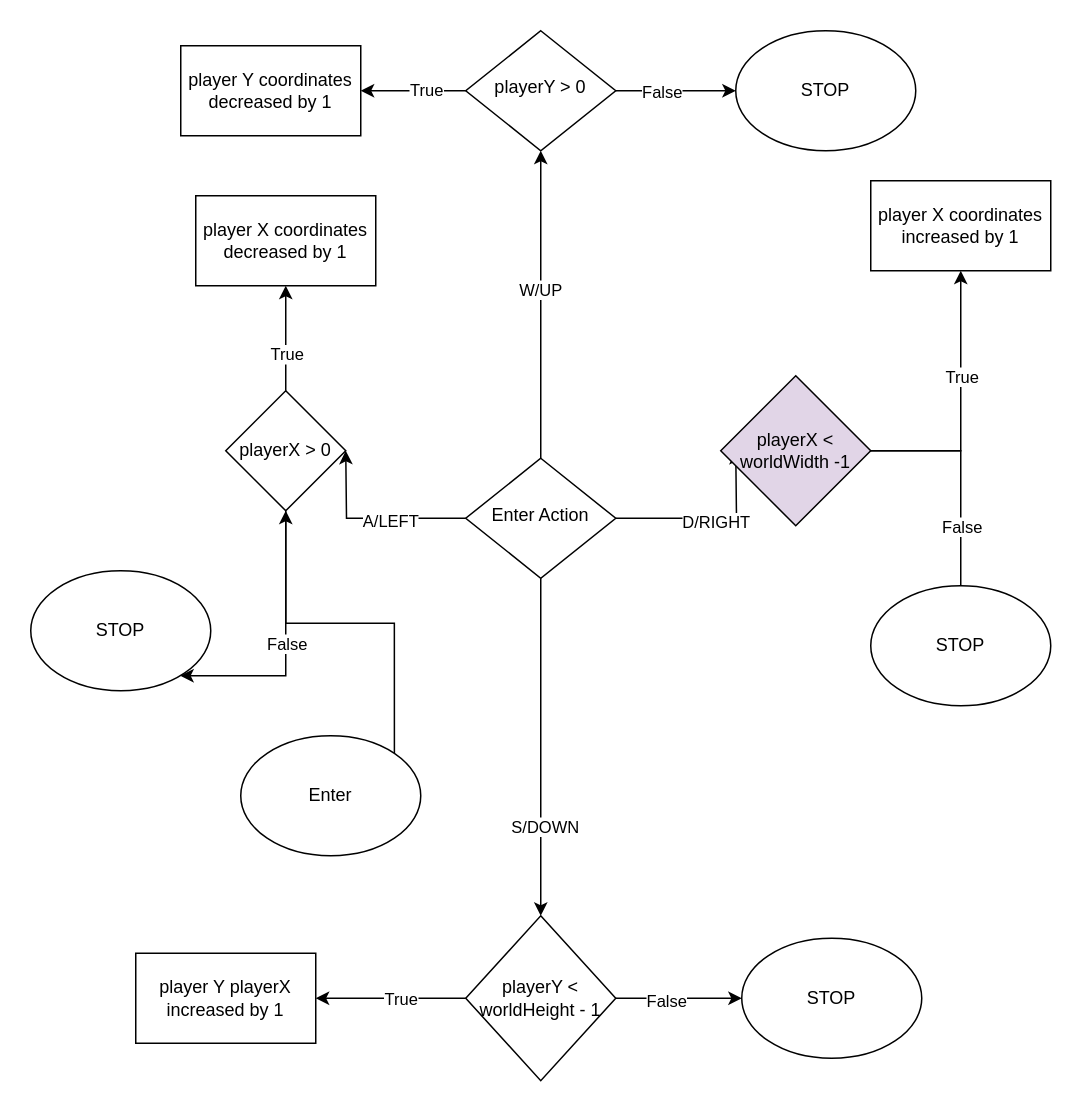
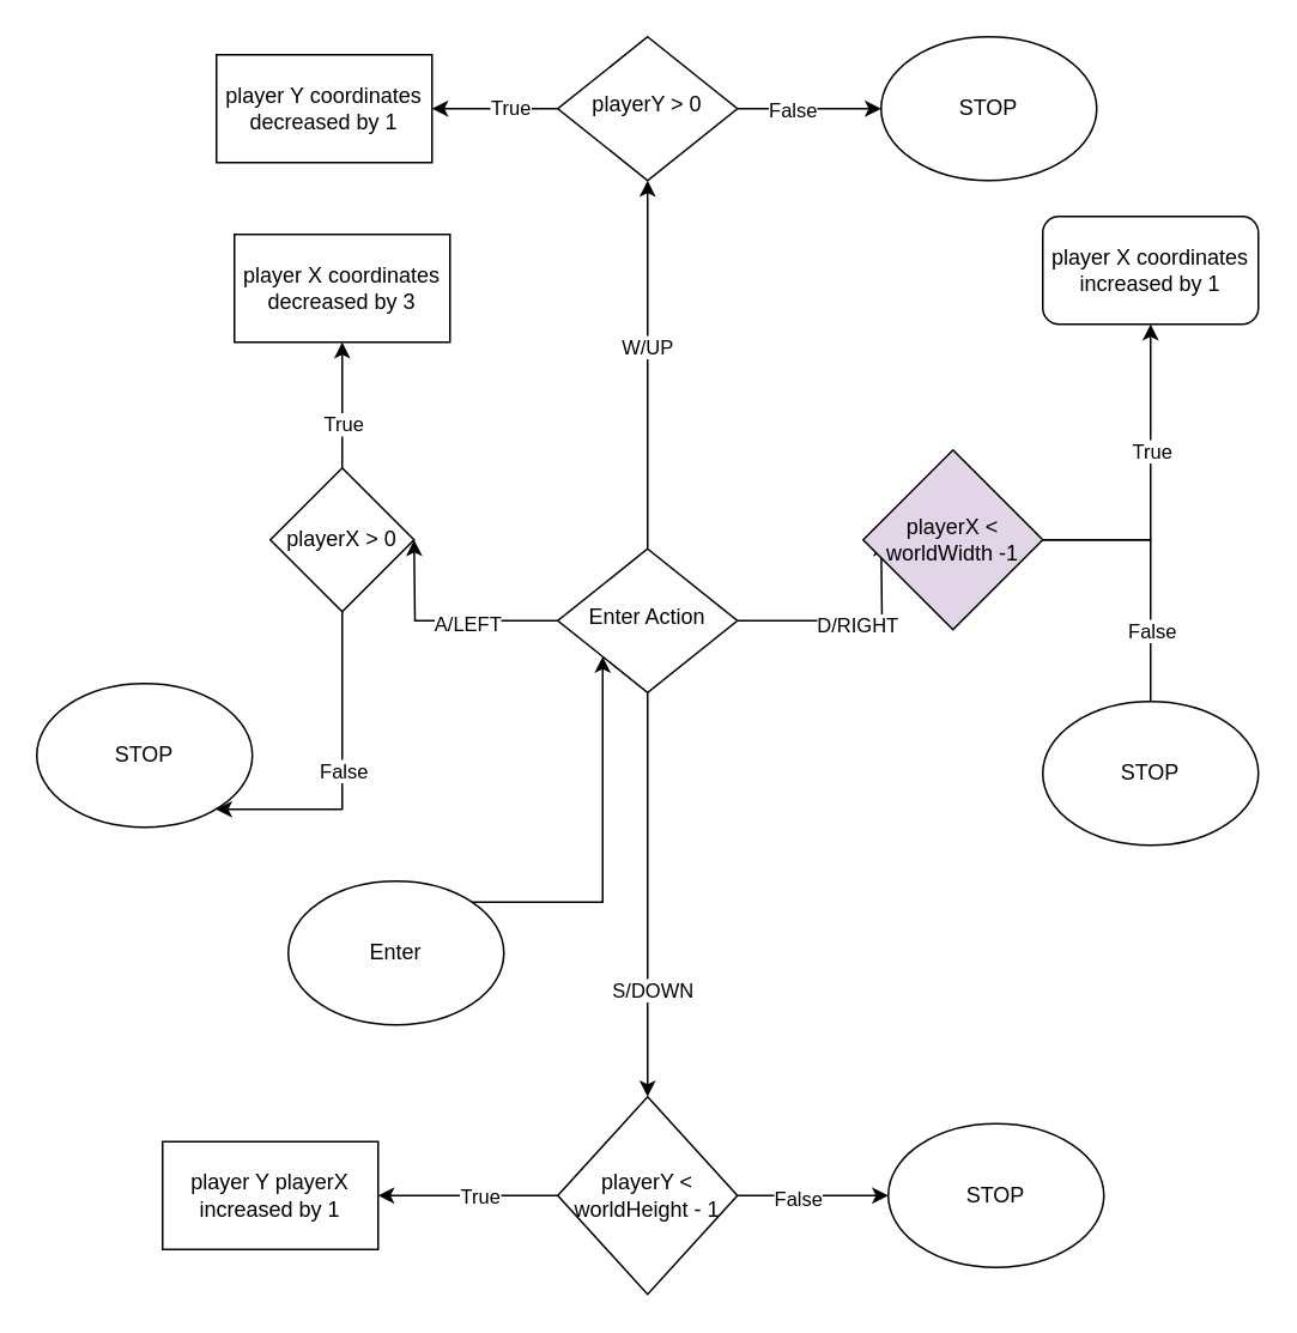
  <mxCell id="0" />
  <mxCell id="1" parent="0" />
  <mxCell id="2" style="edgeStyle=orthogonalEdgeStyle;rounded=0;orthogonalLoop=1;jettySize=auto;html=1;" parent="1" source="6" target="25" edge="1"><mxGeometry relative="1" as="geometry"><mxPoint x="230" y="60" as="targetPoint" /></mxGeometry></mxCell>
  <mxCell id="3" value="True" style="edgeLabel;html=1;align=center;verticalAlign=middle;resizable=0;points=[];" parent="2" vertex="1" connectable="0"><mxGeometry x="-0.229" y="-1" relative="1" as="geometry"><mxPoint as="offset" /></mxGeometry></mxCell>
  <mxCell id="4" style="edgeStyle=orthogonalEdgeStyle;rounded=0;orthogonalLoop=1;jettySize=auto;html=1;" parent="1" source="6" target="26" edge="1"><mxGeometry relative="1" as="geometry"><mxPoint x="500" y="60" as="targetPoint" /></mxGeometry></mxCell>
  <mxCell id="5" value="False" style="edgeLabel;html=1;align=center;verticalAlign=middle;resizable=0;points=[];" parent="4" vertex="1" connectable="0"><mxGeometry x="-0.24" relative="1" as="geometry"><mxPoint as="offset" /></mxGeometry></mxCell>
  <mxCell id="6" value="playerY &amp;gt; 0" style="rhombus;whiteSpace=wrap;html=1;shadow=0;fontFamily=Helvetica;fontSize=12;align=center;strokeWidth=1;spacing=6;spacingTop=-4;" parent="1" vertex="1"><mxGeometry x="310" y="20" width="100" height="80" as="geometry" /></mxCell>
  <mxCell id="7" style="edgeStyle=orthogonalEdgeStyle;rounded=0;orthogonalLoop=1;jettySize=auto;html=1;exitX=0;exitY=0.5;exitDx=0;exitDy=0;entryX=1;entryY=0.5;entryDx=0;entryDy=0;" parent="1" source="15" edge="1"><mxGeometry relative="1" as="geometry"><mxPoint x="230" y="300" as="targetPoint" /></mxGeometry></mxCell>
  <mxCell id="8" value="A/LEFT" style="edgeLabel;html=1;align=center;verticalAlign=middle;resizable=0;points=[];" parent="7" vertex="1" connectable="0"><mxGeometry x="-0.18" y="1" relative="1" as="geometry"><mxPoint as="offset" /></mxGeometry></mxCell>
  <mxCell id="9" style="edgeStyle=orthogonalEdgeStyle;rounded=0;orthogonalLoop=1;jettySize=auto;html=1;entryX=0.5;entryY=1;entryDx=0;entryDy=0;" parent="1" source="15" target="6" edge="1"><mxGeometry relative="1" as="geometry"><mxPoint x="360" y="130" as="targetPoint" /></mxGeometry></mxCell>
  <mxCell id="10" value="W/UP" style="edgeLabel;html=1;align=center;verticalAlign=middle;resizable=0;points=[];" parent="9" vertex="1" connectable="0"><mxGeometry x="0.1" y="1" relative="1" as="geometry"><mxPoint as="offset" /></mxGeometry></mxCell>
  <mxCell id="11" style="edgeStyle=orthogonalEdgeStyle;rounded=0;orthogonalLoop=1;jettySize=auto;html=1;" parent="1" source="15" edge="1"><mxGeometry relative="1" as="geometry"><mxPoint x="490" y="300" as="targetPoint" /></mxGeometry></mxCell>
  <mxCell id="12" value="D/RIGHT" style="edgeLabel;html=1;align=center;verticalAlign=middle;resizable=0;points=[];" parent="11" vertex="1" connectable="0"><mxGeometry x="0.055" y="-2" relative="1" as="geometry"><mxPoint as="offset" /></mxGeometry></mxCell>
  <mxCell id="13" style="edgeStyle=orthogonalEdgeStyle;rounded=0;orthogonalLoop=1;jettySize=auto;html=1;" parent="1" source="15" edge="1"><mxGeometry relative="1" as="geometry"><mxPoint x="360" y="610" as="targetPoint" /></mxGeometry></mxCell>
  <mxCell id="14" value="S/DOWN" style="edgeLabel;html=1;align=center;verticalAlign=middle;resizable=0;points=[];" parent="13" vertex="1" connectable="0"><mxGeometry x="0.475" y="2" relative="1" as="geometry"><mxPoint as="offset" /></mxGeometry></mxCell>
  <mxCell id="15" value="Enter Action" style="rhombus;whiteSpace=wrap;html=1;shadow=0;fontFamily=Helvetica;fontSize=12;align=center;strokeWidth=1;spacing=6;spacingTop=-4;" parent="1" vertex="1"><mxGeometry x="310" y="305" width="100" height="80" as="geometry" /></mxCell>
- <mxCell id="16" style="edgeStyle=orthogonalEdgeStyle;rounded=0;orthogonalLoop=1;jettySize=auto;html=1;exitX=1;exitY=0;exitDx=0;exitDy=0;" parent="1" source="17" target="22" edge="1"><mxGeometry relative="1" as="geometry" /></mxCell>
+ <mxCell id="16" style="edgeStyle=orthogonalEdgeStyle;rounded=0;orthogonalLoop=1;jettySize=auto;html=1;exitX=1;exitY=0;exitDx=0;exitDy=0;entryX=0;entryY=1;entryDx=0;entryDy=0;" parent="1" source="17" target="15" edge="1"><mxGeometry relative="1" as="geometry" /></mxCell>
  <mxCell id="17" value="Enter" style="ellipse;whiteSpace=wrap;html=1;" parent="1" vertex="1"><mxGeometry x="160" y="490" width="120" height="80" as="geometry" /></mxCell>
  <mxCell id="18" style="edgeStyle=orthogonalEdgeStyle;rounded=0;orthogonalLoop=1;jettySize=auto;html=1;" parent="1" source="22" target="23" edge="1"><mxGeometry relative="1" as="geometry"><mxPoint x="10" y="180" as="targetPoint" /></mxGeometry></mxCell>
  <mxCell id="19" value="True" style="edgeLabel;html=1;align=center;verticalAlign=middle;resizable=0;points=[];" parent="18" vertex="1" connectable="0"><mxGeometry x="-0.52" y="-2" relative="1" as="geometry"><mxPoint x="-2" y="-8" as="offset" /></mxGeometry></mxCell>
  <mxCell id="20" style="edgeStyle=orthogonalEdgeStyle;rounded=0;orthogonalLoop=1;jettySize=auto;html=1;" parent="1" source="22" target="24" edge="1"><mxGeometry relative="1" as="geometry"><mxPoint x="10" y="420" as="targetPoint" /><Array as="points"><mxPoint x="190" y="450" /></Array></mxGeometry></mxCell>
  <mxCell id="21" value="False" style="edgeLabel;html=1;align=center;verticalAlign=middle;resizable=0;points=[];" parent="20" vertex="1" connectable="0"><mxGeometry x="-0.029" relative="1" as="geometry"><mxPoint as="offset" /></mxGeometry></mxCell>
  <mxCell id="22" value="playerX &amp;gt; 0" style="rhombus;whiteSpace=wrap;html=1;" parent="1" vertex="1"><mxGeometry x="150" y="260" width="80" height="80" as="geometry" /></mxCell>
- <mxCell id="23" value="player X coordinates decreased by 1" style="rounded=0;whiteSpace=wrap;html=1;" parent="1" vertex="1"><mxGeometry x="130" y="130" width="120" height="60" as="geometry" /></mxCell>
+ <mxCell id="23" value="player X coordinates decreased by 3" style="rounded=0;whiteSpace=wrap;html=1;" parent="1" vertex="1"><mxGeometry x="130" y="130" width="120" height="60" as="geometry" /></mxCell>
  <mxCell id="24" value="STOP" style="ellipse;whiteSpace=wrap;html=1;" parent="1" vertex="1"><mxGeometry x="20" y="380" width="120" height="80" as="geometry" /></mxCell>
  <mxCell id="25" value="player Y coordinates decreased by 1" style="rounded=0;whiteSpace=wrap;html=1;" parent="1" vertex="1"><mxGeometry x="120" y="30" width="120" height="60" as="geometry" /></mxCell>
  <mxCell id="26" value="STOP" style="ellipse;whiteSpace=wrap;html=1;" parent="1" vertex="1"><mxGeometry x="490" y="20" width="120" height="80" as="geometry" /></mxCell>
  <mxCell id="27" value="" style="edgeStyle=orthogonalEdgeStyle;rounded=0;orthogonalLoop=1;jettySize=auto;html=1;" parent="1" source="31" target="32" edge="1"><mxGeometry relative="1" as="geometry"><Array as="points"><mxPoint x="640" y="300" /></Array></mxGeometry></mxCell>
  <mxCell id="28" value="True" style="edgeLabel;html=1;align=center;verticalAlign=middle;resizable=0;points=[];" parent="27" vertex="1" connectable="0"><mxGeometry x="-0.371" y="-1" relative="1" as="geometry"><mxPoint x="3" y="-51" as="offset" /></mxGeometry></mxCell>
  <mxCell id="29" style="edgeStyle=orthogonalEdgeStyle;rounded=0;orthogonalLoop=1;jettySize=auto;html=1;entryX=0.5;entryY=0;entryDx=0;entryDy=0;" parent="1" edge="1"><mxGeometry relative="1" as="geometry"><mxPoint x="530" y="300" as="sourcePoint" /><mxPoint x="640" y="400" as="targetPoint" /><Array as="points"><mxPoint x="640" y="300" /></Array></mxGeometry></mxCell>
  <mxCell id="30" value="False" style="edgeLabel;html=1;align=center;verticalAlign=middle;resizable=0;points=[];" parent="29" vertex="1" connectable="0"><mxGeometry x="-0.08" y="3" relative="1" as="geometry"><mxPoint x="13" y="53" as="offset" /></mxGeometry></mxCell>
  <mxCell id="31" value="playerX &amp;lt; worldWidth -1" style="rhombus;whiteSpace=wrap;html=1;fillColor=#e1d5e7;" parent="1" vertex="1"><mxGeometry x="480" y="250" width="100" height="100" as="geometry" /></mxCell>
- <mxCell id="32" value="player X coordinates increased by 1" style="whiteSpace=wrap;html=1;" parent="1" vertex="1"><mxGeometry x="580" y="120" width="120" height="60" as="geometry" /></mxCell>
+ <mxCell id="32" value="player X coordinates increased by 1" style="whiteSpace=wrap;html=1;rounded=1;" parent="1" vertex="1"><mxGeometry x="580" y="120" width="120" height="60" as="geometry" /></mxCell>
  <mxCell id="33" value="STOP" style="ellipse;whiteSpace=wrap;html=1;" parent="1" vertex="1"><mxGeometry x="580" y="390" width="120" height="80" as="geometry" /></mxCell>
  <mxCell id="34" value="" style="edgeStyle=orthogonalEdgeStyle;rounded=0;orthogonalLoop=1;jettySize=auto;html=1;" parent="1" source="38" target="39" edge="1"><mxGeometry relative="1" as="geometry" /></mxCell>
  <mxCell id="35" value="True" style="edgeLabel;html=1;align=center;verticalAlign=middle;resizable=0;points=[];" parent="34" vertex="1" connectable="0"><mxGeometry x="-0.114" relative="1" as="geometry"><mxPoint as="offset" /></mxGeometry></mxCell>
  <mxCell id="36" style="edgeStyle=orthogonalEdgeStyle;rounded=0;orthogonalLoop=1;jettySize=auto;html=1;entryX=0;entryY=0.5;entryDx=0;entryDy=0;" parent="1" source="38" target="40" edge="1"><mxGeometry relative="1" as="geometry" /></mxCell>
  <mxCell id="37" value="False" style="edgeLabel;html=1;align=center;verticalAlign=middle;resizable=0;points=[];" parent="36" vertex="1" connectable="0"><mxGeometry x="-0.214" y="-1" relative="1" as="geometry"><mxPoint as="offset" /></mxGeometry></mxCell>
  <mxCell id="38" value="playerY &amp;lt; worldHeight - 1" style="rhombus;whiteSpace=wrap;html=1;" parent="1" vertex="1"><mxGeometry x="310" y="610" width="100" height="110" as="geometry" /></mxCell>
  <mxCell id="39" value="player Y playerX increased by 1" style="whiteSpace=wrap;html=1;" parent="1" vertex="1"><mxGeometry x="90" y="635" width="120" height="60" as="geometry" /></mxCell>
  <mxCell id="40" value="STOP" style="ellipse;whiteSpace=wrap;html=1;" parent="1" vertex="1"><mxGeometry x="494" y="625" width="120" height="80" as="geometry" /></mxCell>
